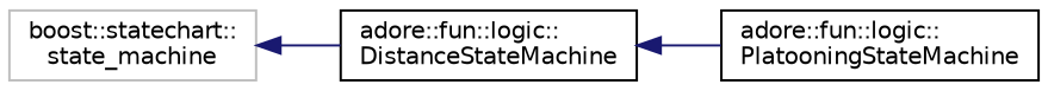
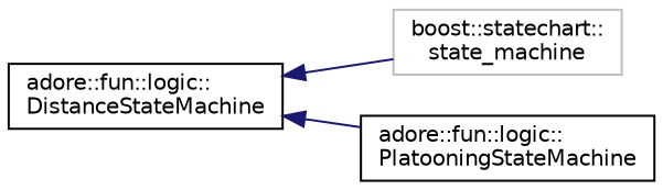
  digraph {
    rankdir=LR
    node [color=black fillcolor=white fontname=Helvetica fontsize=10 shape=record style=filled]
    edge [color=midnightblue dir=back fontname=Helvetica fontsize=10 labelfontname=Helvetica labelfontsize=10 style=solid]
    n1 [color=grey75 height=0.2 label="boost::statechart::\lstate_machine" width=0.4]
    n2 [height=0.2 label="adore::fun::logic::\lDistanceStateMachine" width=0.4]
    n3 [height=0.2 label="adore::fun::logic::\lPlatooningStateMachine" width=0.4]
-   n1 -> n2
+   n2 -> n1
    n2 -> n3
  }
